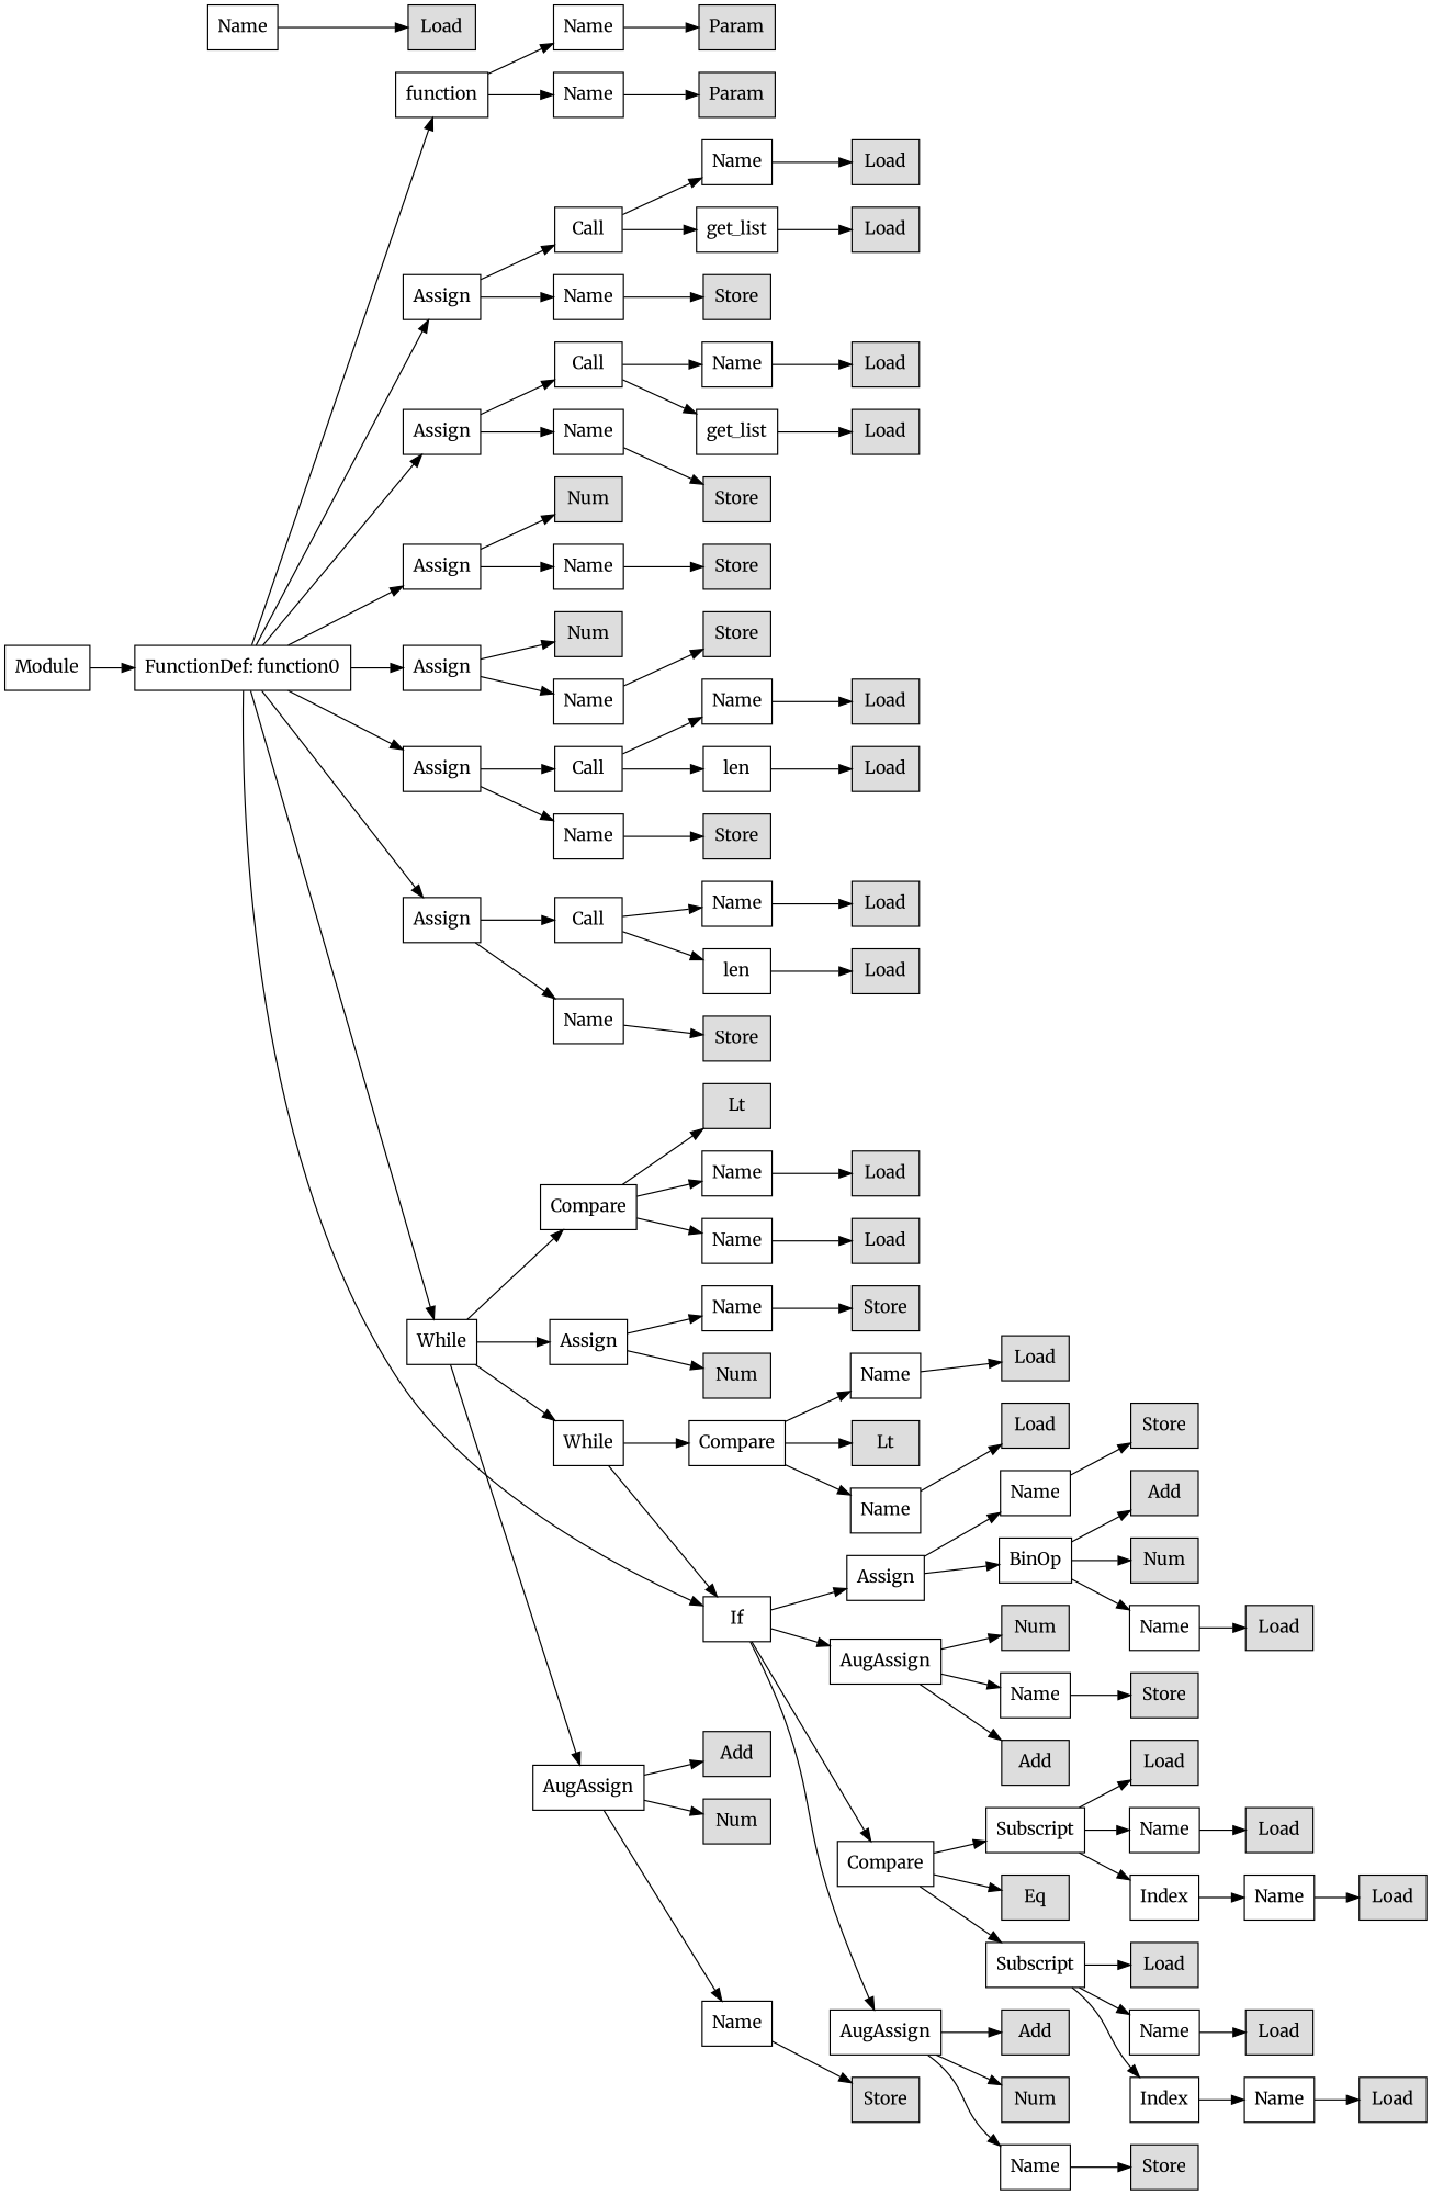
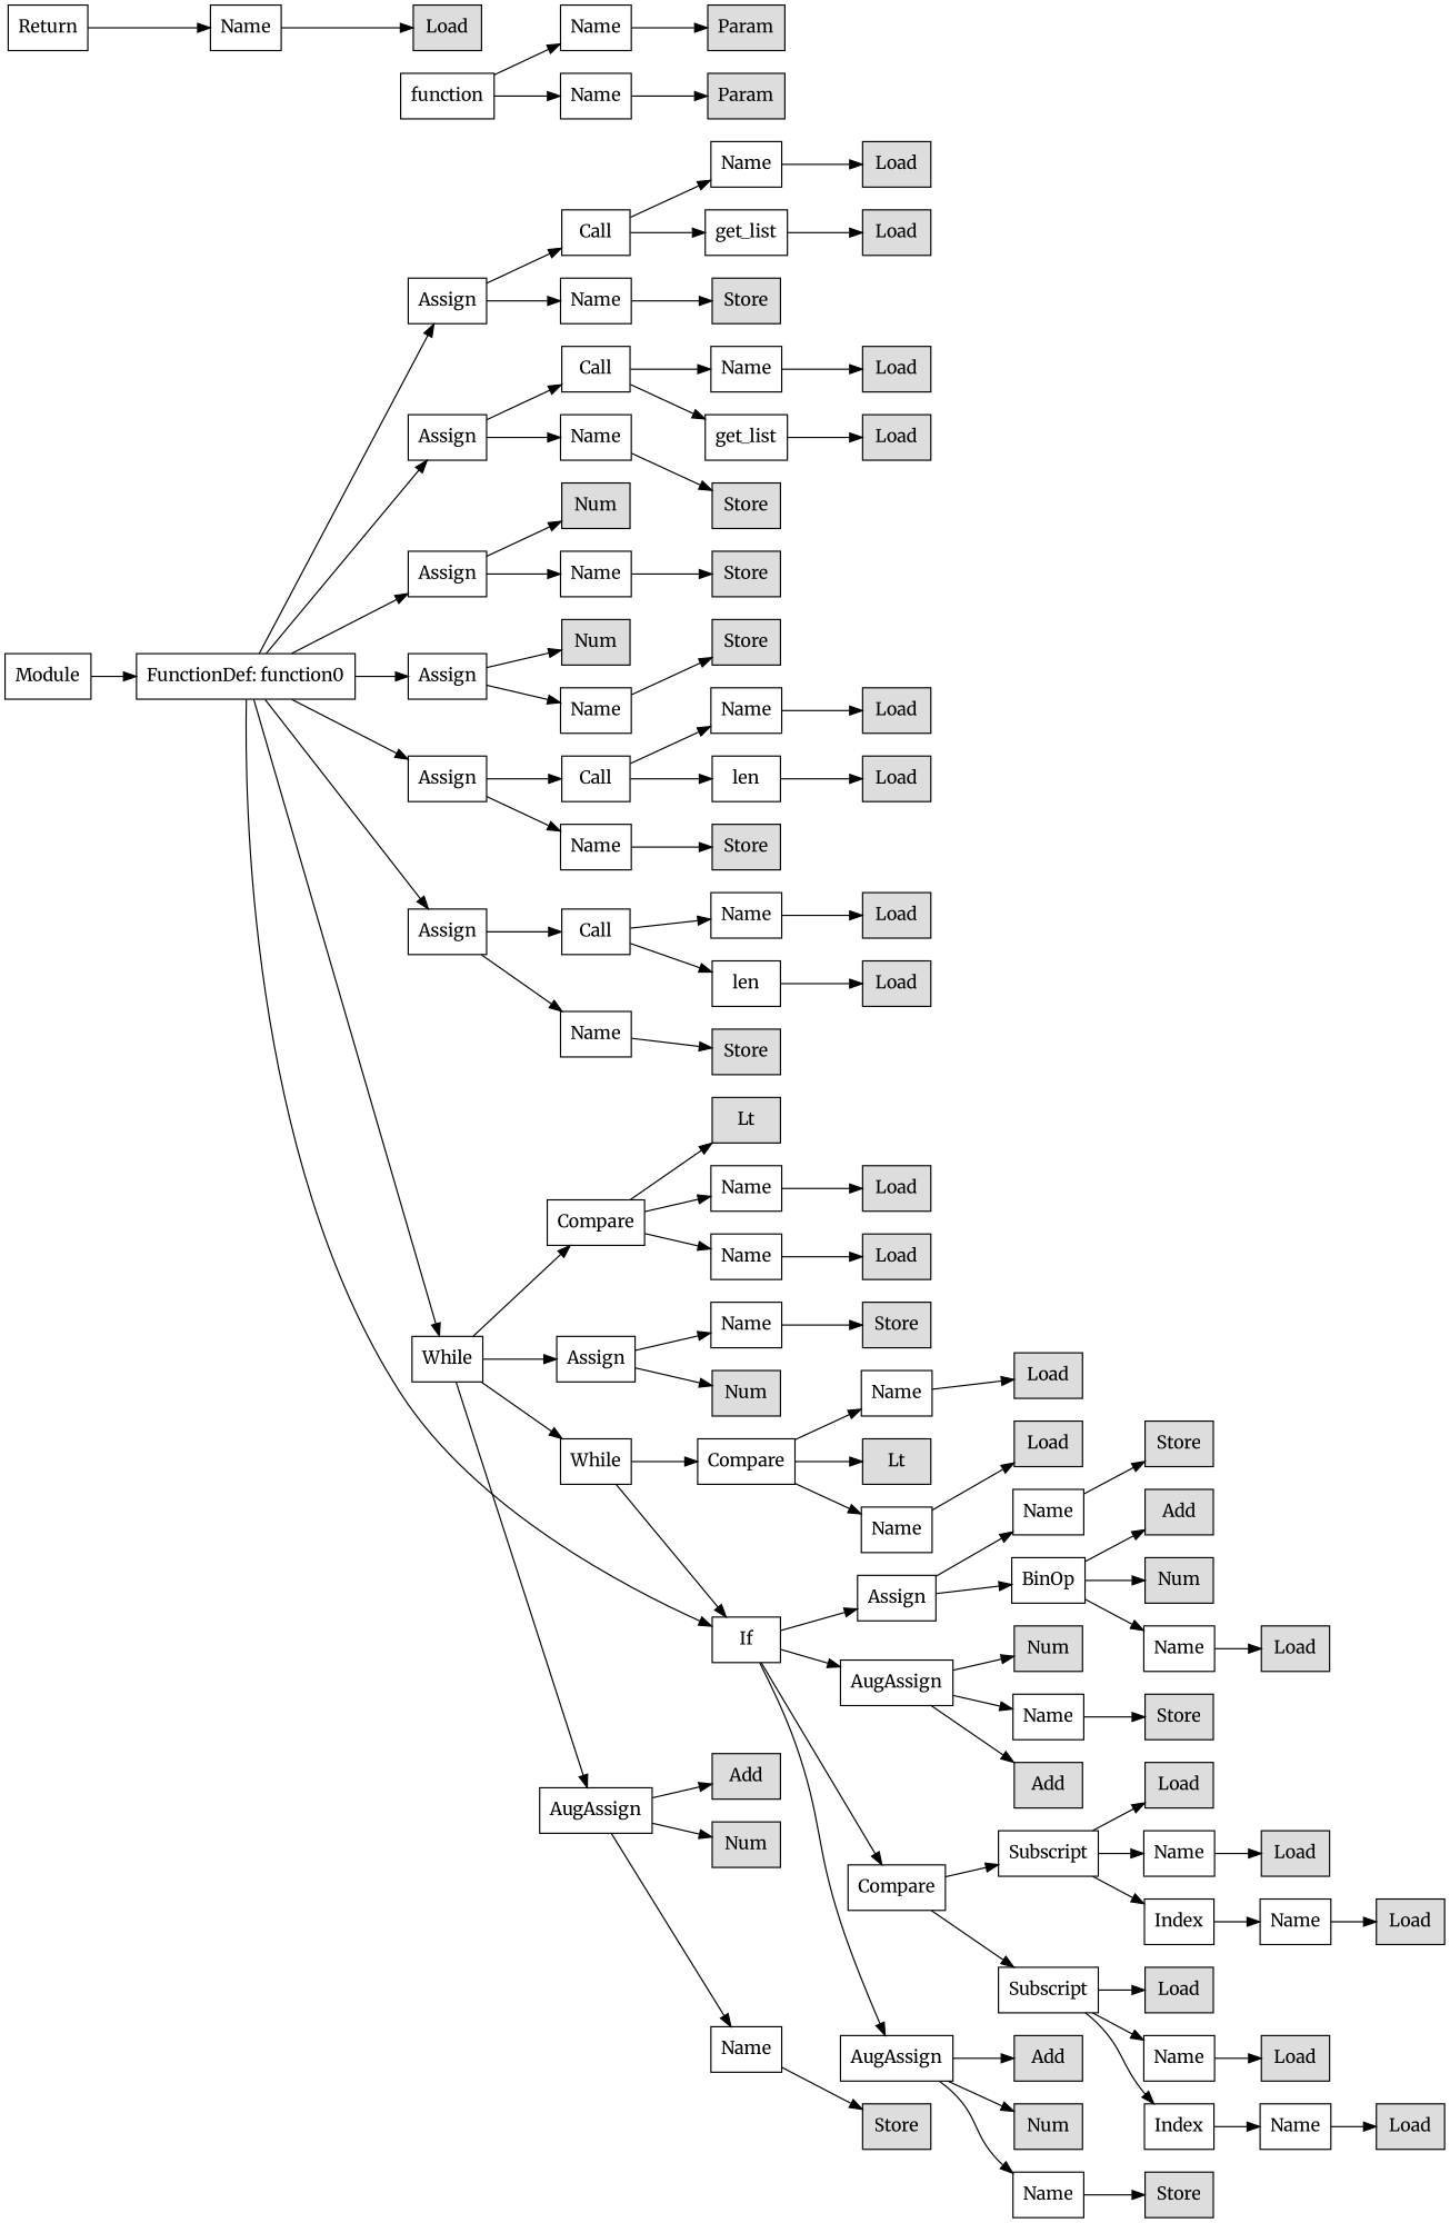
  digraph {
    fontname=Merriweather
    rankdir=LR
    node [fontname=Merriweather shape=rect]
    edge [fontname=Merriweather]
    n1 [label=Module]
    n2 [label="FunctionDef: function0"]
    n3 [label=function]
    n4 [label=Assign]
    n5 [label=Assign]
    n6 [label=Assign]
    n7 [label=Assign]
    n8 [label=Assign]
    n9 [label=Assign]
    n10 [label=While]
    n11 [label=If]
    n12 [label=Name]
    n13 [label=Name]
    n14 [label=Name]
    n15 [label=Call]
    n16 [label=Name]
    n17 [label=Call]
    n18 [label=Name]
    n19 [fillcolor="#dddddd" label=Num style=filled]
    n20 [label=Name]
    n21 [fillcolor="#dddddd" label=Num style=filled]
    n22 [label=Name]
    n23 [label=Call]
    n24 [label=Name]
    n25 [label=Call]
    n26 [label=Compare]
    n27 [label=Assign]
    n28 [label=While]
    n29 [label=AugAssign]
+   n30 [label=Return]
    n31 [label=Name]
    n32 [fillcolor="#dddddd" label=Param style=filled]
    n33 [fillcolor="#dddddd" label=Param style=filled]
    n34 [fillcolor="#dddddd" label=Store style=filled]
    n35 [label=get_list]
    n36 [label=Name]
    n37 [fillcolor="#dddddd" label=Store style=filled]
    n38 [label=get_list]
    n39 [label=Name]
    n40 [fillcolor="#dddddd" label=Store style=filled]
    n41 [fillcolor="#dddddd" label=Store style=filled]
    n42 [fillcolor="#dddddd" label=Store style=filled]
    n43 [label=len]
    n44 [label=Name]
    n45 [fillcolor="#dddddd" label=Store style=filled]
    n46 [label=len]
    n47 [label=Name]
    n48 [label=Name]
    n49 [fillcolor="#dddddd" label=Lt style=filled]
    n50 [label=Name]
    n51 [label=Name]
    n52 [fillcolor="#dddddd" label=Num style=filled]
    n53 [label=Compare]
    n54 [label=Name]
    n55 [fillcolor="#dddddd" label=Add style=filled]
    n56 [fillcolor="#dddddd" label=Num style=filled]
    n57 [fillcolor="#dddddd" label=Load style=filled]
    n58 [fillcolor="#dddddd" label=Load style=filled]
    n59 [fillcolor="#dddddd" label=Load style=filled]
    n60 [fillcolor="#dddddd" label=Load style=filled]
    n61 [fillcolor="#dddddd" label=Load style=filled]
    n62 [fillcolor="#dddddd" label=Load style=filled]
    n63 [fillcolor="#dddddd" label=Load style=filled]
    n64 [fillcolor="#dddddd" label=Load style=filled]
    n65 [fillcolor="#dddddd" label=Load style=filled]
    n66 [fillcolor="#dddddd" label=Load style=filled]
    n67 [fillcolor="#dddddd" label=Load style=filled]
    n68 [fillcolor="#dddddd" label=Store style=filled]
    n69 [label=Name]
    n70 [fillcolor="#dddddd" label=Lt style=filled]
    n71 [label=Name]
    n72 [label=Compare]
    n73 [label=AugAssign]
    n74 [label=Assign]
    n75 [label=AugAssign]
    n76 [fillcolor="#dddddd" label=Store style=filled]
    n77 [fillcolor="#dddddd" label=Load style=filled]
    n78 [fillcolor="#dddddd" label=Load style=filled]
    n79 [label=Subscript]
-   n80 [fillcolor="#dddddd" label=Eq style=filled]
    n81 [label=Subscript]
    n82 [label=Name]
    n83 [fillcolor="#dddddd" label=Add style=filled]
    n84 [fillcolor="#dddddd" label=Num style=filled]
    n85 [label=Name]
    n86 [label=BinOp]
    n87 [label=Name]
    n88 [fillcolor="#dddddd" label=Add style=filled]
    n89 [fillcolor="#dddddd" label=Num style=filled]
    n90 [label=Name]
    n91 [label=Index]
    n92 [fillcolor="#dddddd" label=Load style=filled]
    n93 [label=Name]
    n94 [label=Index]
    n95 [fillcolor="#dddddd" label=Load style=filled]
    n96 [fillcolor="#dddddd" label=Store style=filled]
    n97 [fillcolor="#dddddd" label=Store style=filled]
    n98 [label=Name]
    n99 [fillcolor="#dddddd" label=Add style=filled]
    n100 [fillcolor="#dddddd" label=Num style=filled]
    n101 [fillcolor="#dddddd" label=Store style=filled]
    n102 [fillcolor="#dddddd" label=Load style=filled]
    n103 [label=Name]
    n104 [fillcolor="#dddddd" label=Load style=filled]
    n105 [label=Name]
    n106 [fillcolor="#dddddd" label=Load style=filled]
    n107 [fillcolor="#dddddd" label=Load style=filled]
    n108 [fillcolor="#dddddd" label=Load style=filled]
    n1 -> n2
-   n2 -> n3
    n2 -> n4
    n2 -> n5
    n2 -> n6
    n2 -> n7
    n2 -> n8
    n2 -> n9
    n2 -> n10
    n2 -> n11
    n3 -> n12
    n3 -> n13
    n4 -> n14
    n4 -> n15
    n5 -> n16
    n5 -> n17
    n6 -> n18
    n6 -> n19
    n7 -> n20
    n7 -> n21
    n8 -> n22
    n8 -> n23
    n9 -> n24
    n9 -> n25
    n10 -> n26
    n10 -> n27
    n10 -> n28
    n10 -> n29
    n11 -> n72
    n11 -> n73
    n11 -> n74
    n11 -> n75
    n12 -> n32
    n13 -> n33
    n14 -> n34
    n15 -> n35
    n15 -> n36
    n16 -> n37
    n17 -> n38
    n17 -> n39
    n18 -> n40
    n20 -> n41
    n22 -> n42
    n23 -> n43
    n23 -> n44
    n24 -> n45
    n25 -> n46
    n25 -> n47
    n26 -> n48
    n26 -> n49
    n26 -> n50
    n27 -> n51
    n27 -> n52
    n28 -> n11
    n28 -> n53
    n29 -> n54
    n29 -> n55
    n29 -> n56
+   n30 -> n31
    n31 -> n57
    n35 -> n58
    n36 -> n59
    n38 -> n60
    n39 -> n61
    n43 -> n62
    n44 -> n63
    n46 -> n64
    n47 -> n65
    n48 -> n66
    n50 -> n67
    n51 -> n68
    n53 -> n69
    n53 -> n70
    n53 -> n71
    n54 -> n76
    n69 -> n77
    n71 -> n78
    n72 -> n79
-   n72 -> n80
    n72 -> n81
    n73 -> n82
    n73 -> n83
    n73 -> n84
    n74 -> n85
    n74 -> n86
    n75 -> n87
    n75 -> n88
    n75 -> n89
    n79 -> n90
    n79 -> n91
    n79 -> n92
    n81 -> n93
    n81 -> n94
    n81 -> n95
    n82 -> n96
    n85 -> n97
    n86 -> n98
    n86 -> n99
    n86 -> n100
    n87 -> n101
    n90 -> n102
    n91 -> n103
    n93 -> n104
    n94 -> n105
    n98 -> n106
    n103 -> n107
    n105 -> n108
  }
